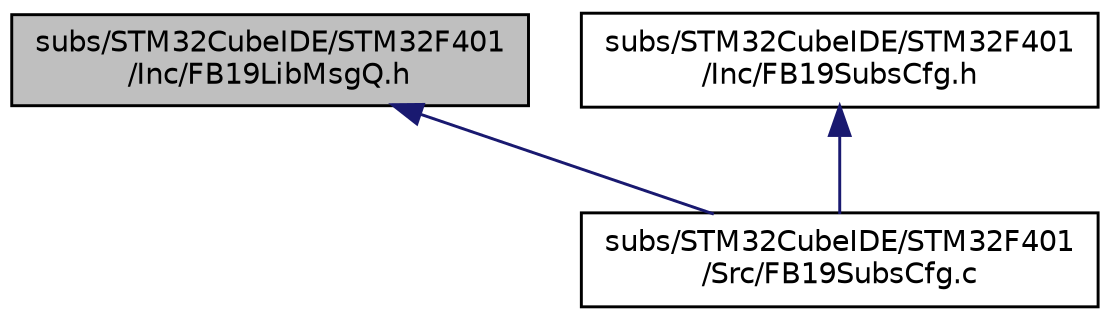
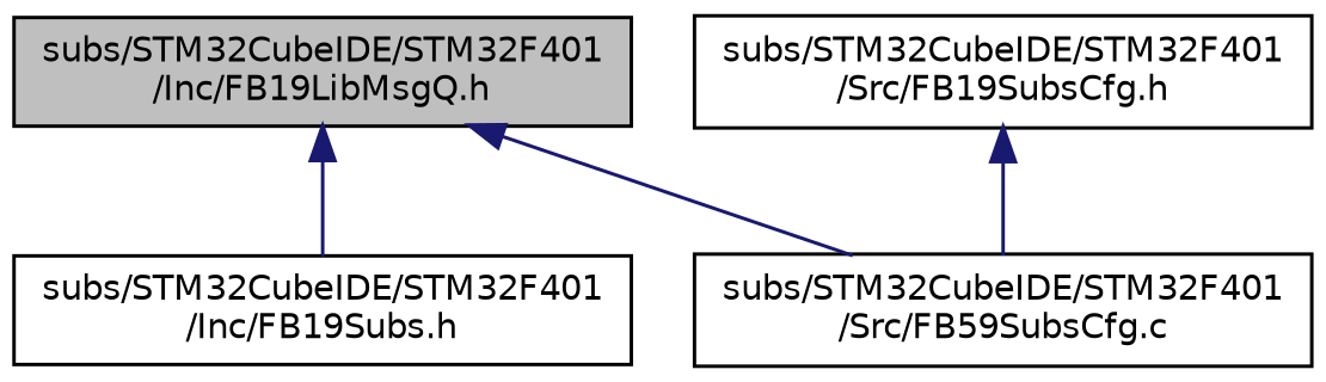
  digraph {
    node [color=black fillcolor=white fontname=Helvetica fontsize=10 shape=record style=filled]
    edge [color=midnightblue dir=back fontname=Helvetica fontsize=10 labelfontname=Helvetica labelfontsize=10 style=solid]
    n1 [fillcolor=grey75 fontcolor=black height=0.2 label="subs/STM32CubeIDE/STM32F401\l/Inc/FB19LibMsgQ.h" width=0.4]
-   n3 [height=0.2 label="subs/STM32CubeIDE/STM32F401\l/Src/FB19SubsCfg.c" width=0.4]
-   n4 [height=0.2 label="subs/STM32CubeIDE/STM32F401\l/Inc/FB19SubsCfg.h" width=0.4]
+   n2 [height=0.2 label="subs/STM32CubeIDE/STM32F401\l/Inc/FB19Subs.h" width=0.4]
+   n3 [height=0.2 label="subs/STM32CubeIDE/STM32F401\l/Src/FB59SubsCfg.c" width=0.4]
+   n4 [height=0.2 label="subs/STM32CubeIDE/STM32F401\l/Src/FB19SubsCfg.h" width=0.4]
+   n1 -> n2
    n1 -> n3
    n4 -> n3
  }
